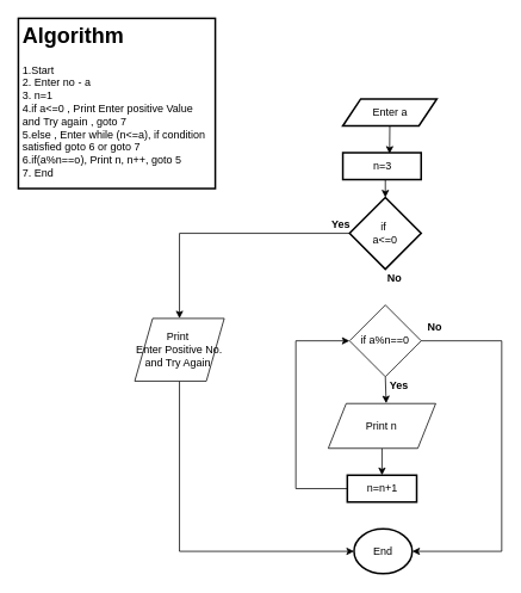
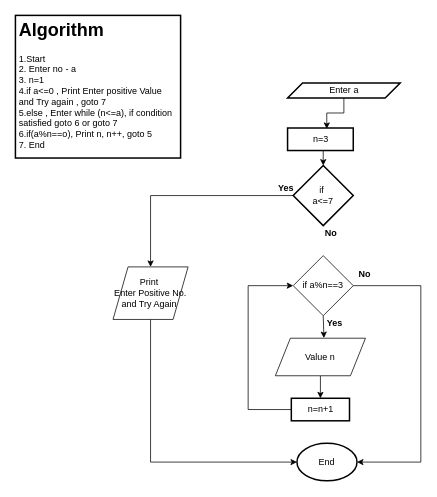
  <mxCell id="0" />
  <mxCell id="1" parent="0" />
  <mxCell id="2" value="&lt;h1&gt;Algorithm&lt;/h1&gt;&lt;div&gt;1.Start&amp;nbsp;&lt;/div&gt;&lt;div&gt;2. Enter no - a&lt;/div&gt;&lt;div&gt;3. n=1&lt;/div&gt;&lt;div&gt;4.if a&amp;lt;=0 , Print Enter positive Value and Try again , goto 7&lt;/div&gt;&lt;div&gt;5.else , Enter while (n&amp;lt;=a), if condition satisfied goto 6 or goto 7&lt;/div&gt;&lt;div&gt;6.if(a%n==o), Print n, n++, goto 5&lt;/div&gt;&lt;div&gt;7. End&lt;/div&gt;" style="text;html=1;fillColor=none;spacing=5;spacingTop=-20;whiteSpace=wrap;overflow=hidden;rounded=0;strokeColor=#000000;strokeWidth=2;" vertex="1" parent="1"><mxGeometry x="20" y="20" width="220" height="190" as="geometry" /></mxCell>
- <mxCell id="3" value="End" style="ellipse;whiteSpace=wrap;html=1;strokeColor=#000000;strokeWidth=2;" vertex="1" parent="1"><mxGeometry x="395" y="590" width="65" height="50" as="geometry" /></mxCell>
+ <mxCell id="3" value="End" style="ellipse;whiteSpace=wrap;html=1;strokeColor=#000000;strokeWidth=2;" vertex="1" parent="1"><mxGeometry x="395" y="590" width="80" height="50" as="geometry" /></mxCell>
  <mxCell id="4" style="edgeStyle=orthogonalEdgeStyle;rounded=0;orthogonalLoop=1;jettySize=auto;html=1;exitX=0.5;exitY=1;exitDx=0;exitDy=0;entryX=0.597;entryY=0.038;entryDx=0;entryDy=0;entryPerimeter=0;" edge="1" parent="1" source="5" target="7"><mxGeometry relative="1" as="geometry" /></mxCell>
- <mxCell id="5" value="Enter a" style="shape=parallelogram;perimeter=parallelogramPerimeter;whiteSpace=wrap;html=1;fixedSize=1;strokeColor=#000000;strokeWidth=2;" vertex="1" parent="1"><mxGeometry x="382.5" y="110" width="105" height="30" as="geometry" /></mxCell>
+ <mxCell id="5" value="Enter a" style="shape=parallelogram;perimeter=parallelogramPerimeter;whiteSpace=wrap;html=1;fixedSize=1;strokeColor=#000000;strokeWidth=2;" vertex="1" parent="1"><mxGeometry x="382.5" y="110" width="150" height="20" as="geometry" /></mxCell>
  <mxCell id="6" style="edgeStyle=orthogonalEdgeStyle;rounded=0;orthogonalLoop=1;jettySize=auto;html=1;exitX=0.5;exitY=1;exitDx=0;exitDy=0;entryX=0.5;entryY=0;entryDx=0;entryDy=0;" edge="1" parent="1" source="7" target="9"><mxGeometry relative="1" as="geometry" /></mxCell>
  <mxCell id="7" value="n=3" style="rounded=0;whiteSpace=wrap;html=1;strokeColor=#000000;strokeWidth=2;" vertex="1" parent="1"><mxGeometry x="382.5" y="170" width="87.5" height="30" as="geometry" /></mxCell>
  <mxCell id="8" style="edgeStyle=orthogonalEdgeStyle;rounded=0;orthogonalLoop=1;jettySize=auto;html=1;exitX=0;exitY=0.5;exitDx=0;exitDy=0;" edge="1" parent="1" source="9" target="11"><mxGeometry relative="1" as="geometry"><mxPoint x="180" y="380" as="targetPoint" /></mxGeometry></mxCell>
- <mxCell id="9" value="if&amp;nbsp;&lt;br&gt;a&amp;lt;=0&lt;br&gt;" style="rhombus;whiteSpace=wrap;html=1;strokeColor=#000000;strokeWidth=2;" vertex="1" parent="1"><mxGeometry x="390" y="220" width="80" height="80" as="geometry" /></mxCell>
+ <mxCell id="9" value="if&amp;nbsp;&lt;br&gt;a&amp;lt;=7&lt;br&gt;" style="rhombus;whiteSpace=wrap;html=1;strokeColor=#000000;strokeWidth=2;" vertex="1" parent="1"><mxGeometry x="390" y="220" width="80" height="80" as="geometry" /></mxCell>
  <mxCell id="10" style="edgeStyle=orthogonalEdgeStyle;rounded=0;orthogonalLoop=1;jettySize=auto;html=1;exitX=0.5;exitY=1;exitDx=0;exitDy=0;entryX=0;entryY=0.5;entryDx=0;entryDy=0;" edge="1" parent="1" source="11" target="3"><mxGeometry relative="1" as="geometry" /></mxCell>
  <mxCell id="11" value="Print&amp;nbsp;&lt;br&gt;Enter Positive No. and Try Again&amp;nbsp;" style="shape=parallelogram;perimeter=parallelogramPerimeter;whiteSpace=wrap;html=1;fixedSize=1;" vertex="1" parent="1"><mxGeometry x="150" y="355" width="100" height="70" as="geometry" /></mxCell>
  <mxCell id="12" style="edgeStyle=orthogonalEdgeStyle;rounded=0;orthogonalLoop=1;jettySize=auto;html=1;exitX=0.5;exitY=1;exitDx=0;exitDy=0;entryX=0.539;entryY=-0.005;entryDx=0;entryDy=0;entryPerimeter=0;" edge="1" parent="1" source="14" target="16"><mxGeometry relative="1" as="geometry" /></mxCell>
  <mxCell id="13" style="edgeStyle=orthogonalEdgeStyle;rounded=0;orthogonalLoop=1;jettySize=auto;html=1;exitX=1;exitY=0.5;exitDx=0;exitDy=0;entryX=1;entryY=0.5;entryDx=0;entryDy=0;" edge="1" parent="1" source="14" target="3"><mxGeometry relative="1" as="geometry"><mxPoint x="560" y="560" as="targetPoint" /><Array as="points"><mxPoint x="560" y="380" /><mxPoint x="560" y="615" /></Array></mxGeometry></mxCell>
- <mxCell id="14" value="if a%n==0" style="rhombus;whiteSpace=wrap;html=1;" vertex="1" parent="1"><mxGeometry x="389.997" y="340" width="80" height="80" as="geometry" /></mxCell>
+ <mxCell id="14" value="if a%n==3" style="rhombus;whiteSpace=wrap;html=1;" vertex="1" parent="1"><mxGeometry x="389.997" y="340" width="80" height="80" as="geometry" /></mxCell>
  <mxCell id="15" style="edgeStyle=orthogonalEdgeStyle;rounded=0;orthogonalLoop=1;jettySize=auto;html=1;exitX=0.5;exitY=1;exitDx=0;exitDy=0;entryX=0.5;entryY=0;entryDx=0;entryDy=0;" edge="1" parent="1" source="16" target="18"><mxGeometry relative="1" as="geometry" /></mxCell>
- <mxCell id="16" value="Print n" style="shape=parallelogram;perimeter=parallelogramPerimeter;whiteSpace=wrap;html=1;fixedSize=1;" vertex="1" parent="1"><mxGeometry x="366.25" y="450" width="120" height="50" as="geometry" /></mxCell>
+ <mxCell id="16" value="Value n" style="shape=parallelogram;perimeter=parallelogramPerimeter;whiteSpace=wrap;html=1;fixedSize=1;" vertex="1" parent="1"><mxGeometry x="366.25" y="450" width="120" height="50" as="geometry" /></mxCell>
  <mxCell id="17" style="edgeStyle=orthogonalEdgeStyle;rounded=0;orthogonalLoop=1;jettySize=auto;html=1;exitX=0;exitY=0.5;exitDx=0;exitDy=0;entryX=0;entryY=0.5;entryDx=0;entryDy=0;" edge="1" parent="1" source="18" target="14"><mxGeometry relative="1" as="geometry"><Array as="points"><mxPoint x="330" y="545" /><mxPoint x="330" y="380" /></Array></mxGeometry></mxCell>
  <mxCell id="18" value="n=n+1" style="rounded=0;whiteSpace=wrap;html=1;strokeColor=#000000;strokeWidth=2;" vertex="1" parent="1"><mxGeometry x="387.5" y="530" width="77.5" height="30" as="geometry" /></mxCell>
  <mxCell id="19" value="Yes" style="text;html=1;align=center;verticalAlign=middle;resizable=0;points=[];autosize=1;fontStyle=1" vertex="1" parent="1"><mxGeometry x="360" y="240" width="40" height="20" as="geometry" /></mxCell>
  <mxCell id="20" value="No" style="text;html=1;align=center;verticalAlign=middle;resizable=0;points=[];autosize=1;fontStyle=1" vertex="1" parent="1"><mxGeometry x="425" y="300" width="30" height="20" as="geometry" /></mxCell>
  <mxCell id="21" value="&lt;b&gt;Yes&lt;/b&gt;" style="text;html=1;align=center;verticalAlign=middle;resizable=0;points=[];autosize=1;" vertex="1" parent="1"><mxGeometry x="425" y="420" width="40" height="20" as="geometry" /></mxCell>
  <mxCell id="22" value="No" style="text;html=1;align=center;verticalAlign=middle;resizable=0;points=[];autosize=1;fontStyle=1" vertex="1" parent="1"><mxGeometry x="470" y="355" width="30" height="20" as="geometry" /></mxCell>
